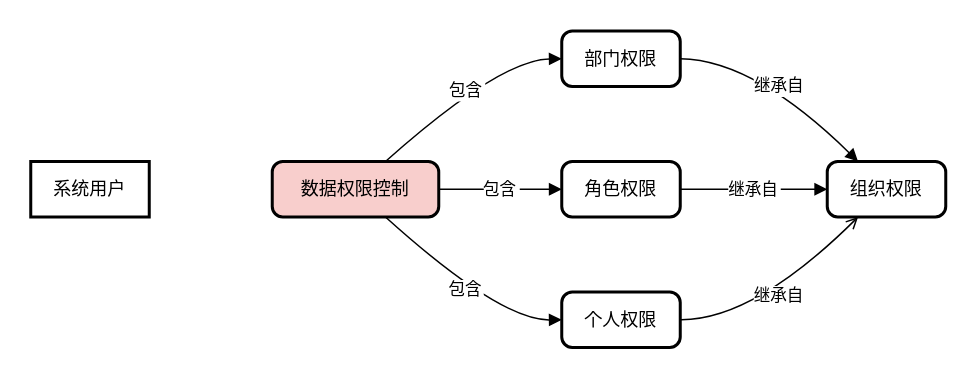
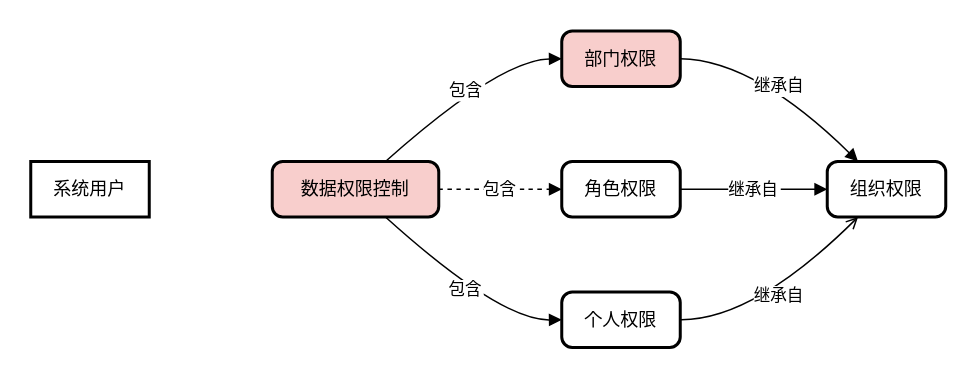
  <mxCell id="0" />
  <mxCell id="1" parent="0" />
  <mxCell id="2" value="系统用户" style="whiteSpace=wrap;strokeWidth=2;" vertex="1" parent="1"><mxGeometry y="107" width="79" height="37" as="geometry" x="20" /></mxCell>
  <mxCell id="3" value="数据权限控制" style="rounded=1;absoluteArcSize=1;arcSize=14;whiteSpace=wrap;strokeWidth=2;fillColor=#f8cecc;" vertex="1" parent="1"><mxGeometry x="181" y="107" width="111" height="37" as="geometry" /></mxCell>
- <mxCell id="4" value="部门权限" style="rounded=1;absoluteArcSize=1;arcSize=14;whiteSpace=wrap;strokeWidth=2;" vertex="1" parent="1"><mxGeometry x="374" width="79" height="37" as="geometry" y="20" /></mxCell>
+ <mxCell id="4" value="部门权限" style="rounded=1;absoluteArcSize=1;arcSize=14;whiteSpace=wrap;strokeWidth=2;fillColor=#f8cecc;" vertex="1" parent="1"><mxGeometry x="374" width="79" height="37" as="geometry" y="20" /></mxCell>
  <mxCell id="5" value="角色权限" style="rounded=1;absoluteArcSize=1;arcSize=14;whiteSpace=wrap;strokeWidth=2;" vertex="1" parent="1"><mxGeometry x="374" y="107" width="79" height="37" as="geometry" /></mxCell>
  <mxCell id="6" value="个人权限" style="rounded=1;absoluteArcSize=1;arcSize=14;whiteSpace=wrap;strokeWidth=2;" vertex="1" parent="1"><mxGeometry x="374" y="194" width="79" height="37" as="geometry" /></mxCell>
  <mxCell id="7" value="组织权限" style="rounded=1;absoluteArcSize=1;arcSize=14;whiteSpace=wrap;strokeWidth=2;" vertex="1" parent="1"><mxGeometry x="551" y="107" width="79" height="37" as="geometry" /></mxCell>
  <mxCell id="8" value="包含" style="curved=1;startArrow=none;endArrow=block;exitX=0.68;exitY=0;entryX=0;entryY=0.5;" edge="1" parent="1" source="3" target="4"><mxGeometry relative="1" as="geometry"><Array as="points"><mxPoint x="333" y="39" /></Array></mxGeometry></mxCell>
- <mxCell id="9" value="包含" style="curved=1;startArrow=none;endArrow=block;exitX=1;exitY=0.5;entryX=0;entryY=0.5;" edge="1" parent="1" source="3" target="5"><mxGeometry relative="1" as="geometry"><Array as="points" /></mxGeometry></mxCell>
+ <mxCell id="9" value="包含" style="curved=1;startArrow=none;endArrow=block;exitX=1;exitY=0.5;entryX=0;entryY=0.5;dashed=1;" edge="1" parent="1" source="3" target="5"><mxGeometry relative="1" as="geometry"><Array as="points" /></mxGeometry></mxCell>
  <mxCell id="10" value="包含" style="curved=1;startArrow=none;endArrow=block;exitX=0.68;exitY=1;entryX=0;entryY=0.5;" edge="1" parent="1" source="3" target="6"><mxGeometry relative="1" as="geometry"><Array as="points"><mxPoint x="333" y="213" /></Array></mxGeometry></mxCell>
  <mxCell id="11" value="继承自" style="curved=1;startArrow=none;endArrow=block;exitX=1;exitY=0.5;entryX=0.26;entryY=0;" edge="1" parent="1" source="4" target="7"><mxGeometry relative="1" as="geometry"><Array as="points"><mxPoint x="502" y="39" /></Array></mxGeometry></mxCell>
  <mxCell id="12" value="继承自" style="curved=1;startArrow=none;endArrow=block;exitX=1;exitY=0.5;entryX=0;entryY=0.5;" edge="1" parent="1" source="5" target="7"><mxGeometry relative="1" as="geometry"><Array as="points" /></mxGeometry></mxCell>
  <mxCell id="13" value="继承自" style="curved=1;startArrow=none;endArrow=open;exitX=1;exitY=0.5;entryX=0.26;entryY=1;" edge="1" parent="1" source="6" target="7"><mxGeometry relative="1" as="geometry"><Array as="points"><mxPoint x="502" y="213" /></Array></mxGeometry></mxCell>
